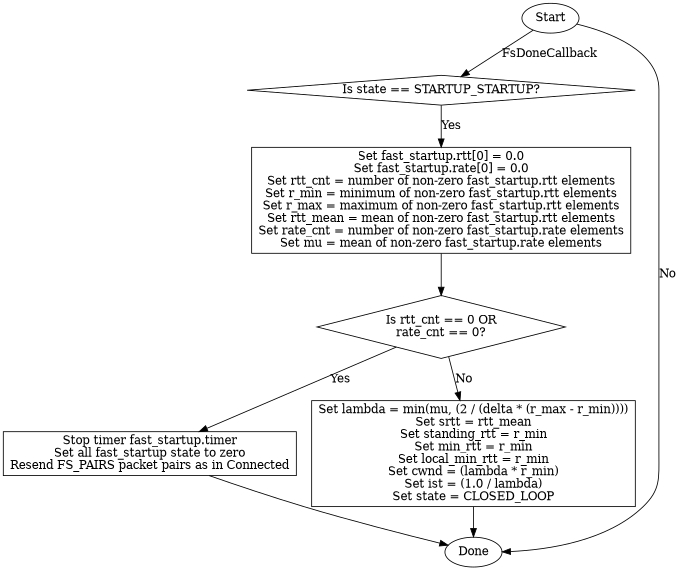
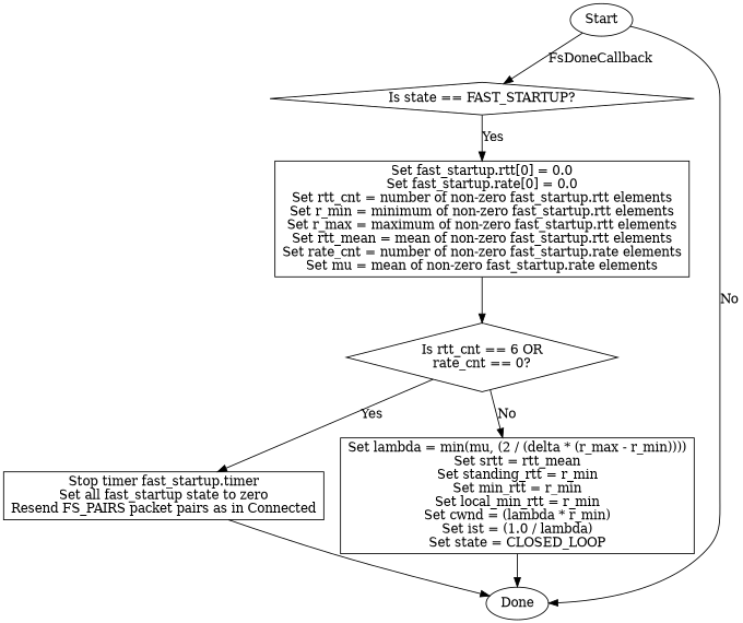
  digraph {
    node [shape=box]
    n1 [label=Start shape=ellipse]
-   n2 [label="Is state == STARTUP_STARTUP?" shape=diamond]
+   n2 [label="Is state == FAST_STARTUP?" shape=diamond]
    n3 [label=Done shape=ellipse]
    n4 [label="Set fast_startup.rtt[0] = 0.0\nSet fast_startup.rate[0] = 0.0\nSet rtt_cnt = number of non-zero fast_startup.rtt elements\nSet r_min = minimum of non-zero fast_startup.rtt elements\nSet r_max = maximum of non-zero fast_startup.rtt elements\nSet rtt_mean = mean of non-zero fast_startup.rtt elements\nSet rate_cnt = number of non-zero fast_startup.rate elements\nSet mu = mean of non-zero fast_startup.rate elements"]
-   n5 [label="Is rtt_cnt == 0 OR\nrate_cnt == 0?" shape=diamond]
+   n5 [label="Is rtt_cnt == 6 OR\nrate_cnt == 0?" shape=diamond]
    n6 [label="Stop timer fast_startup.timer\nSet all fast_startup state to zero\nResend FS_PAIRS packet pairs as in Connected"]
    n7 [label="Set lambda = min(mu, (2 / (delta * (r_max - r_min))))\nSet srtt = rtt_mean\nSet standing_rtt = r_min\nSet min_rtt = r_min\nSet local_min_rtt = r_min\nSet cwnd = (lambda * r_min)\nSet ist = (1.0 / lambda)\nSet state = CLOSED_LOOP"]
    n1 -> n2 [label=FsDoneCallback]
    n1 -> n3 [label=No]
    n2 -> n4 [label=Yes]
    n4 -> n5
    n5 -> n6 [label=Yes]
    n5 -> n7 [label=No]
    n6 -> n3
    n7 -> n3
  }
